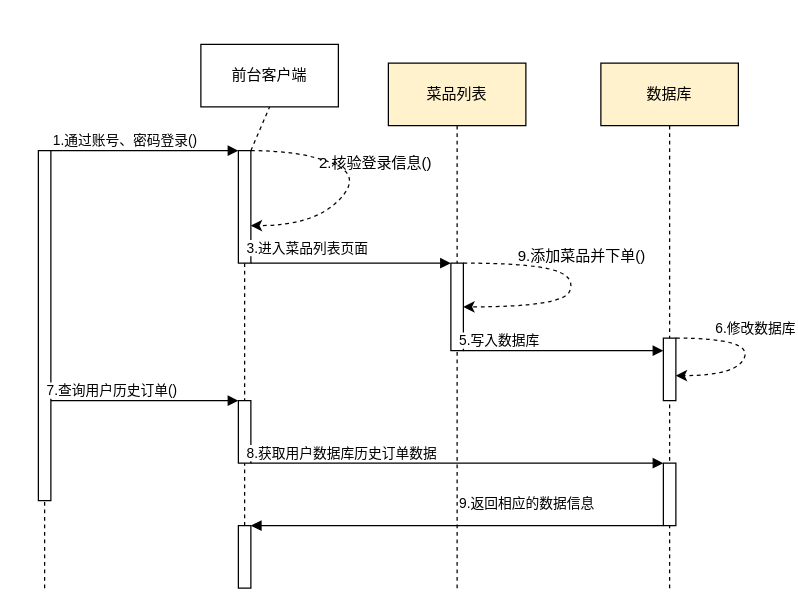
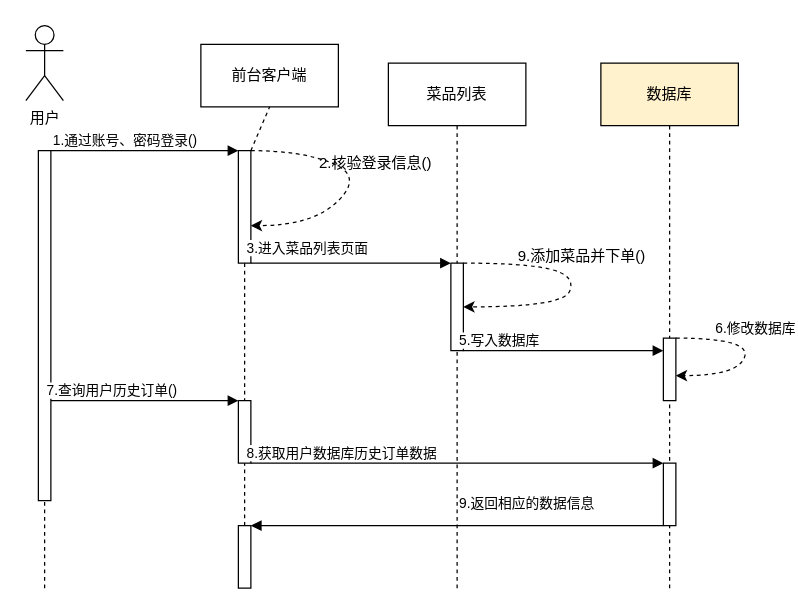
  <mxCell id="0" />
  <mxCell id="1" parent="0" />
+ <mxCell id="2" value="用户" style="shape=umlActor;verticalLabelPosition=bottom;verticalAlign=top;html=1;outlineConnect=0;" vertex="1" parent="1"><mxGeometry x="20" y="20" width="30" height="60" as="geometry" /></mxCell>
  <mxCell id="3" value="" style="html=1;points=[];perimeter=orthogonalPerimeter;outlineConnect=0;targetShapes=umlLifeline;portConstraint=eastwest;newEdgeStyle={&quot;edgeStyle&quot;:&quot;elbowEdgeStyle&quot;,&quot;elbow&quot;:&quot;vertical&quot;,&quot;curved&quot;:0,&quot;rounded&quot;:0};" vertex="1" parent="1"><mxGeometry x="30" y="120" width="10" height="280" as="geometry" /></mxCell>
  <mxCell id="4" value="前台客户端" style="html=1;whiteSpace=wrap;" vertex="1" parent="1"><mxGeometry x="160" y="35" width="110" height="50" as="geometry" /></mxCell>
- <mxCell id="5" value="菜品列表" style="html=1;whiteSpace=wrap;fillColor=#fff2cc;" vertex="1" parent="1"><mxGeometry x="310" y="50" width="110" height="50" as="geometry" /></mxCell>
+ <mxCell id="5" value="菜品列表" style="html=1;whiteSpace=wrap;" vertex="1" parent="1"><mxGeometry x="310" y="50" width="110" height="50" as="geometry" /></mxCell>
  <mxCell id="6" value="数据库" style="html=1;whiteSpace=wrap;fillColor=#fff2cc;" vertex="1" parent="1"><mxGeometry x="480" y="50" width="110" height="50" as="geometry" /></mxCell>
  <mxCell id="7" value="" style="html=1;points=[];perimeter=orthogonalPerimeter;outlineConnect=0;targetShapes=umlLifeline;portConstraint=eastwest;newEdgeStyle={&quot;edgeStyle&quot;:&quot;elbowEdgeStyle&quot;,&quot;elbow&quot;:&quot;vertical&quot;,&quot;curved&quot;:0,&quot;rounded&quot;:0};" vertex="1" parent="1"><mxGeometry x="190" y="120" width="10" height="90" as="geometry" /></mxCell>
  <mxCell id="8" value="" style="endArrow=block;endFill=1;html=1;edgeStyle=orthogonalEdgeStyle;align=left;verticalAlign=top;rounded=0;" edge="1" parent="1" source="3" target="7"><mxGeometry x="-1" relative="1" as="geometry"><mxPoint x="40" y="130" as="sourcePoint" /><mxPoint x="200" y="130" as="targetPoint" /><Array as="points"><mxPoint x="160" y="120" /><mxPoint x="160" y="120" /></Array></mxGeometry></mxCell>
  <mxCell id="9" value="1.通过账号、密码登录()" style="edgeLabel;resizable=0;html=1;align=left;verticalAlign=bottom;" connectable="0" vertex="1" parent="8"><mxGeometry x="-1" relative="1" as="geometry" /></mxCell>
  <mxCell id="10" value="" style="endArrow=none;dashed=1;html=1;rounded=0;entryX=0.5;entryY=1;entryDx=0;entryDy=0;" edge="1" parent="1" source="7" target="4"><mxGeometry width="50" height="50" relative="1" as="geometry"><mxPoint x="210" y="230" as="sourcePoint" /><mxPoint x="260" y="180" as="targetPoint" /></mxGeometry></mxCell>
  <mxCell id="11" value="" style="html=1;points=[];perimeter=orthogonalPerimeter;outlineConnect=0;targetShapes=umlLifeline;portConstraint=eastwest;newEdgeStyle={&quot;edgeStyle&quot;:&quot;elbowEdgeStyle&quot;,&quot;elbow&quot;:&quot;vertical&quot;,&quot;curved&quot;:0,&quot;rounded&quot;:0};" vertex="1" parent="1"><mxGeometry x="360" y="210" width="10" height="70" as="geometry" /></mxCell>
  <mxCell id="12" value="" style="endArrow=none;dashed=1;html=1;rounded=0;exitX=0.5;exitY=1;exitDx=0;exitDy=0;" edge="1" parent="1" source="5" target="11"><mxGeometry width="50" height="50" relative="1" as="geometry"><mxPoint x="205" y="130" as="sourcePoint" /><mxPoint x="205" y="110" as="targetPoint" /></mxGeometry></mxCell>
  <mxCell id="13" value="" style="curved=1;endArrow=classic;html=1;rounded=0;dashed=1;" edge="1" parent="1" source="7" target="7"><mxGeometry width="50" height="50" relative="1" as="geometry"><mxPoint x="210" y="340" as="sourcePoint" /><mxPoint x="210" y="170" as="targetPoint" /><Array as="points"><mxPoint x="240" y="120" /><mxPoint x="290" y="140" /><mxPoint x="250" y="180" /></Array></mxGeometry></mxCell>
  <mxCell id="14" value="2.核验登录信息()" style="text;html=1;strokeColor=none;fillColor=none;align=center;verticalAlign=middle;whiteSpace=wrap;rounded=0;" vertex="1" parent="1"><mxGeometry x="250" y="120" width="100" height="20" as="geometry" /></mxCell>
  <mxCell id="15" value="" style="endArrow=block;endFill=1;html=1;edgeStyle=orthogonalEdgeStyle;align=left;verticalAlign=top;rounded=0;" edge="1" parent="1" source="7" target="11"><mxGeometry x="-1" relative="1" as="geometry"><mxPoint x="210" y="239.5" as="sourcePoint" /><mxPoint x="360" y="239.5" as="targetPoint" /><Array as="points"><mxPoint x="250" y="210" /><mxPoint x="250" y="210" /></Array></mxGeometry></mxCell>
  <mxCell id="16" value="3.进入菜品列表页面" style="edgeLabel;resizable=0;html=1;align=left;verticalAlign=bottom;" connectable="0" vertex="1" parent="15"><mxGeometry x="-1" relative="1" as="geometry"><mxPoint x="-5" y="-4" as="offset" /></mxGeometry></mxCell>
  <mxCell id="17" value="" style="html=1;points=[];perimeter=orthogonalPerimeter;outlineConnect=0;targetShapes=umlLifeline;portConstraint=eastwest;newEdgeStyle={&quot;edgeStyle&quot;:&quot;elbowEdgeStyle&quot;,&quot;elbow&quot;:&quot;vertical&quot;,&quot;curved&quot;:0,&quot;rounded&quot;:0};" vertex="1" parent="1"><mxGeometry x="530" y="270" width="10" height="50" as="geometry" /></mxCell>
  <mxCell id="18" value="" style="endArrow=none;dashed=1;html=1;rounded=0;exitX=0.5;exitY=1;exitDx=0;exitDy=0;" edge="1" parent="1" source="6" target="17"><mxGeometry width="50" height="50" relative="1" as="geometry"><mxPoint x="375" y="110" as="sourcePoint" /><mxPoint x="375" y="220" as="targetPoint" /></mxGeometry></mxCell>
  <mxCell id="19" value="" style="endArrow=block;endFill=1;html=1;edgeStyle=orthogonalEdgeStyle;align=left;verticalAlign=top;rounded=0;" edge="1" parent="1" source="11" target="17"><mxGeometry x="-1" relative="1" as="geometry"><mxPoint x="380" y="259.5" as="sourcePoint" /><mxPoint x="540" y="259.5" as="targetPoint" /><Array as="points"><mxPoint x="510" y="280" /><mxPoint x="510" y="280" /></Array></mxGeometry></mxCell>
  <mxCell id="20" value="5.写入数据库" style="edgeLabel;resizable=0;html=1;align=left;verticalAlign=bottom;" connectable="0" vertex="1" parent="19"><mxGeometry x="-1" relative="1" as="geometry"><mxPoint x="-5" as="offset" /></mxGeometry></mxCell>
  <mxCell id="21" value="" style="html=1;points=[];perimeter=orthogonalPerimeter;outlineConnect=0;targetShapes=umlLifeline;portConstraint=eastwest;newEdgeStyle={&quot;edgeStyle&quot;:&quot;elbowEdgeStyle&quot;,&quot;elbow&quot;:&quot;vertical&quot;,&quot;curved&quot;:0,&quot;rounded&quot;:0};" vertex="1" parent="1"><mxGeometry x="190" y="320" width="10" height="50" as="geometry" /></mxCell>
  <mxCell id="22" value="" style="endArrow=none;dashed=1;html=1;rounded=0;" edge="1" parent="1" source="7" target="21"><mxGeometry width="50" height="50" relative="1" as="geometry"><mxPoint x="375" y="110" as="sourcePoint" /><mxPoint x="375" y="220" as="targetPoint" /></mxGeometry></mxCell>
  <mxCell id="23" value="" style="endArrow=none;dashed=1;html=1;rounded=0;" edge="1" parent="1"><mxGeometry width="50" height="50" relative="1" as="geometry"><mxPoint x="365" y="470" as="sourcePoint" /><mxPoint x="365" y="280" as="targetPoint" /><Array as="points"><mxPoint x="365" y="340" /></Array></mxGeometry></mxCell>
  <mxCell id="24" value="" style="endArrow=none;dashed=1;html=1;rounded=0;" edge="1" parent="1" target="17"><mxGeometry width="50" height="50" relative="1" as="geometry"><mxPoint x="535" y="470" as="sourcePoint" /><mxPoint x="215" y="340" as="targetPoint" /></mxGeometry></mxCell>
  <mxCell id="25" value="" style="endArrow=none;dashed=1;html=1;rounded=0;" edge="1" parent="1" target="21" source="35"><mxGeometry width="50" height="50" relative="1" as="geometry"><mxPoint x="195" y="400" as="sourcePoint" /><mxPoint x="225" y="350" as="targetPoint" /><Array as="points"><mxPoint x="195" y="390" /></Array></mxGeometry></mxCell>
  <mxCell id="26" value="" style="curved=1;endArrow=classic;html=1;rounded=0;dashed=1;" edge="1" parent="1" source="11" target="11"><mxGeometry width="50" height="50" relative="1" as="geometry"><mxPoint x="210" y="130" as="sourcePoint" /><mxPoint x="210" y="190" as="targetPoint" /><Array as="points"><mxPoint x="420" y="210" /><mxPoint x="460" y="220" /><mxPoint x="450" y="245" /></Array></mxGeometry></mxCell>
  <mxCell id="27" value="9.添加菜品并下单()" style="text;html=1;strokeColor=none;fillColor=none;align=center;verticalAlign=middle;whiteSpace=wrap;rounded=0;" vertex="1" parent="1"><mxGeometry x="400" y="190" width="130" height="30" as="geometry" /></mxCell>
  <mxCell id="28" value="" style="curved=1;endArrow=classic;html=1;rounded=0;dashed=1;" edge="1" parent="1" source="17" target="17"><mxGeometry width="50" height="50" relative="1" as="geometry"><mxPoint x="380" y="220" as="sourcePoint" /><mxPoint x="380" y="255" as="targetPoint" /><Array as="points"><mxPoint x="600" y="270" /><mxPoint x="590" y="300" /></Array></mxGeometry></mxCell>
  <mxCell id="29" value="6.修改数据库" style="edgeLabel;resizable=0;html=1;align=left;verticalAlign=bottom;" connectable="0" vertex="1" parent="1"><mxGeometry x="570" y="270" as="geometry" /></mxCell>
  <mxCell id="30" value="" style="endArrow=block;endFill=1;html=1;edgeStyle=orthogonalEdgeStyle;align=left;verticalAlign=top;rounded=0;" edge="1" parent="1" source="3" target="21"><mxGeometry x="-1" relative="1" as="geometry"><mxPoint x="380" y="290" as="sourcePoint" /><mxPoint x="540" y="290" as="targetPoint" /><Array as="points"><mxPoint x="80" y="320" /><mxPoint x="80" y="320" /></Array></mxGeometry></mxCell>
  <mxCell id="31" value="7.查询用户历史订单()" style="edgeLabel;resizable=0;html=1;align=left;verticalAlign=bottom;" connectable="0" vertex="1" parent="30"><mxGeometry x="-1" relative="1" as="geometry"><mxPoint x="-5" as="offset" /></mxGeometry></mxCell>
  <mxCell id="32" value="" style="html=1;points=[];perimeter=orthogonalPerimeter;outlineConnect=0;targetShapes=umlLifeline;portConstraint=eastwest;newEdgeStyle={&quot;edgeStyle&quot;:&quot;elbowEdgeStyle&quot;,&quot;elbow&quot;:&quot;vertical&quot;,&quot;curved&quot;:0,&quot;rounded&quot;:0};" vertex="1" parent="1"><mxGeometry x="530" y="370" width="10" height="50" as="geometry" /></mxCell>
  <mxCell id="33" value="" style="endArrow=block;endFill=1;html=1;edgeStyle=orthogonalEdgeStyle;align=left;verticalAlign=top;rounded=0;" edge="1" parent="1" source="21" target="32"><mxGeometry x="-1" relative="1" as="geometry"><mxPoint x="220" y="350" as="sourcePoint" /><mxPoint x="370" y="350" as="targetPoint" /><Array as="points"><mxPoint x="470" y="370" /><mxPoint x="470" y="370" /></Array></mxGeometry></mxCell>
  <mxCell id="34" value="8.获取用户数据库历史订单数据" style="edgeLabel;resizable=0;html=1;align=left;verticalAlign=bottom;" connectable="0" vertex="1" parent="33"><mxGeometry x="-1" relative="1" as="geometry"><mxPoint x="-5" as="offset" /></mxGeometry></mxCell>
  <mxCell id="35" value="" style="html=1;points=[];perimeter=orthogonalPerimeter;outlineConnect=0;targetShapes=umlLifeline;portConstraint=eastwest;newEdgeStyle={&quot;edgeStyle&quot;:&quot;elbowEdgeStyle&quot;,&quot;elbow&quot;:&quot;vertical&quot;,&quot;curved&quot;:0,&quot;rounded&quot;:0};" vertex="1" parent="1"><mxGeometry x="190" y="420" width="10" height="50" as="geometry" /></mxCell>
  <mxCell id="36" value="" style="endArrow=block;endFill=1;html=1;edgeStyle=orthogonalEdgeStyle;align=left;verticalAlign=top;rounded=0;" edge="1" parent="1" source="32" target="35"><mxGeometry x="-1" relative="1" as="geometry"><mxPoint x="530" y="430" as="sourcePoint" /><mxPoint x="550" y="390" as="targetPoint" /><Array as="points"><mxPoint x="330" y="420" /><mxPoint x="330" y="420" /></Array></mxGeometry></mxCell>
  <mxCell id="37" value="9.返回相应的数据信息" style="edgeLabel;resizable=0;html=1;align=left;verticalAlign=bottom;" connectable="0" vertex="1" parent="36"><mxGeometry x="-1" relative="1" as="geometry"><mxPoint x="-165" y="-10" as="offset" /></mxGeometry></mxCell>
  <mxCell id="38" value="" style="endArrow=none;dashed=1;html=1;rounded=0;" edge="1" parent="1" target="3"><mxGeometry width="50" height="50" relative="1" as="geometry"><mxPoint x="35" y="470" as="sourcePoint" /><mxPoint x="375" y="290" as="targetPoint" /><Array as="points"><mxPoint x="35" y="440" /></Array></mxGeometry></mxCell>
